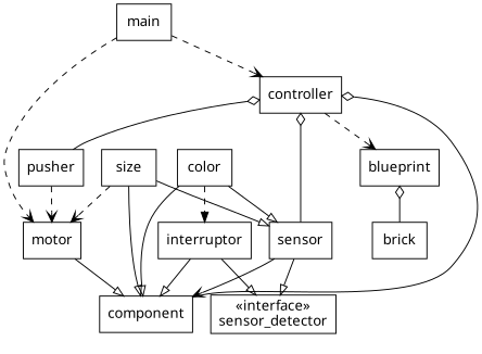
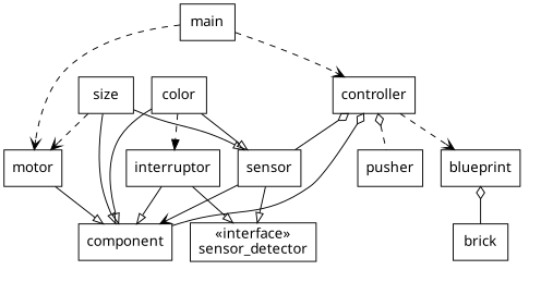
  digraph {
    fontname="Noto Sans"
    node [fontname="Noto Sans" shape=rectangle]
    edge [arrowhead=onormal fontname="Noto Sans"]
    n1 [label="\«interface\»\nsensor_detector"]
    n2 [label=color]
    n3 [label=component]
    interruptor
    sensor
    n6 [label=size]
    blueprint
    brick
    motor
    controller
    pusher
    main
    subgraph cluster_1 {
      style=invis
      n1
      n2
      n3
      interruptor
      sensor
      n6
    }
    subgraph cluster_2 {
      style=invis
      blueprint
      brick
    }
    n2 -> n3
    n2 -> interruptor [arrowhead=normal style=dashed]
    n2 -> sensor
    interruptor -> n1
    interruptor -> n3
    sensor -> n1
    sensor -> n3 [arrowhead=vee]
    n6 -> n3
    n6 -> sensor
    n6 -> motor [arrowhead=vee style=dashed]
    blueprint -> brick [arrowtail=odiamond dir=back arrowhead=""]
    motor -> n3
    controller -> n3 [arrowtail=odiamond dir=back arrowhead=""]
    controller -> sensor [arrowtail=odiamond dir=back arrowhead=""]
    controller -> blueprint [arrowhead=vee style=dashed]
-   controller -> pusher [arrowtail=odiamond dir=back arrowhead=""]
-   pusher -> motor [arrowhead=vee style=dashed]
+   controller -> pusher [arrowtail=odiamond dir=back style=dashed arrowhead=""]
    main -> motor [arrowhead=vee style=dashed]
    main -> controller [arrowhead=vee style=dashed]
  }
